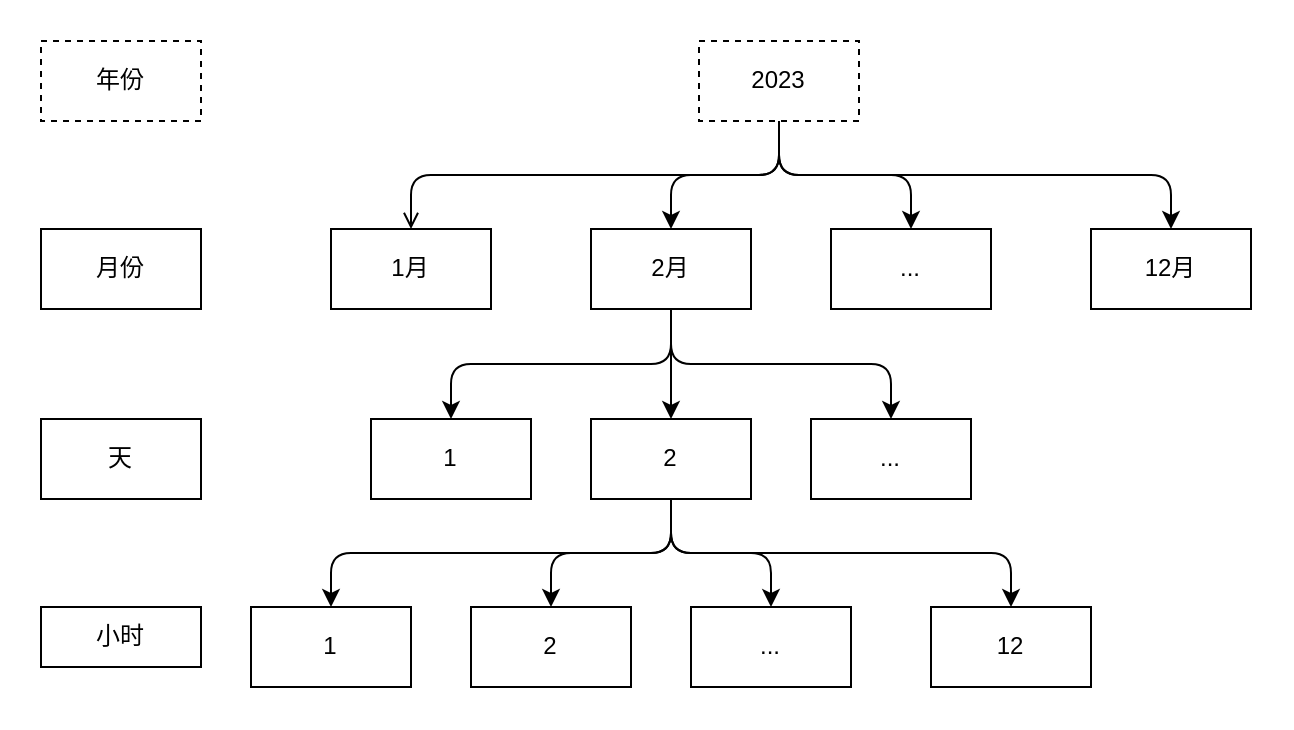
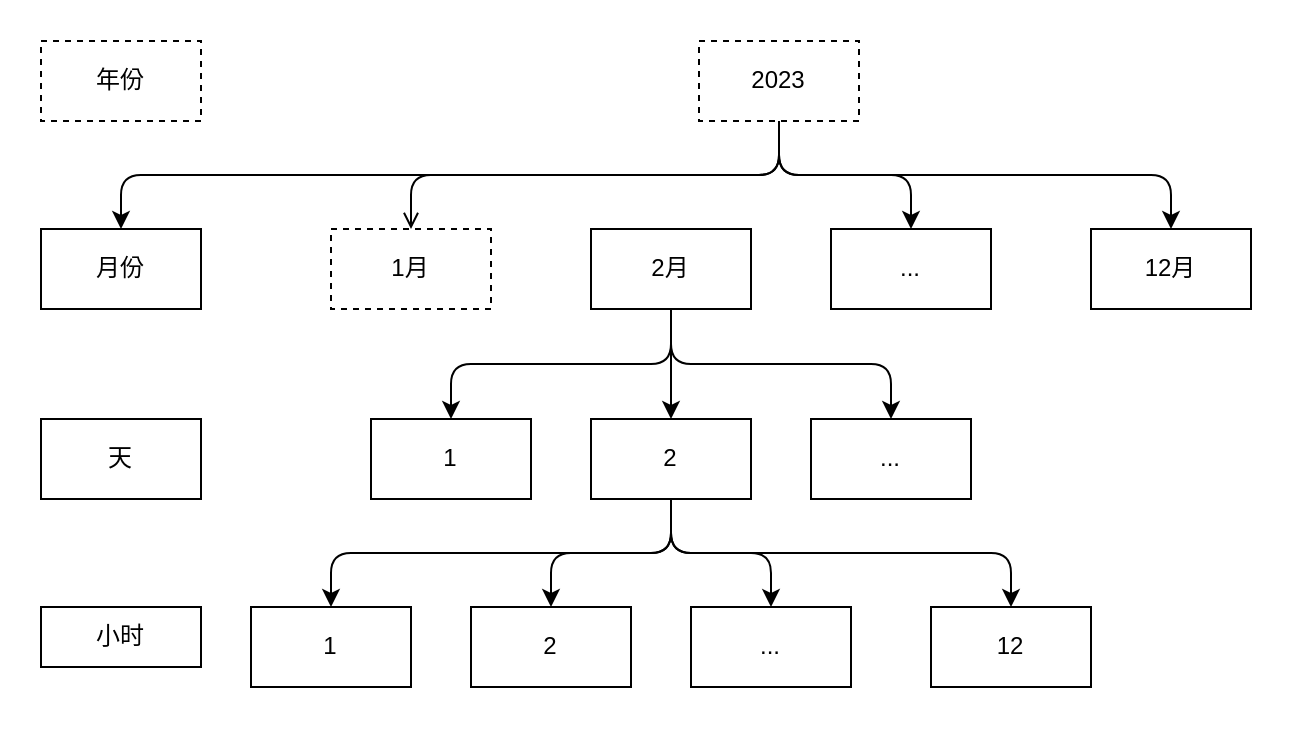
  <mxCell id="0" />
  <mxCell id="1" parent="0" />
- <mxCell id="2" value="1月" style="rounded=0;whiteSpace=wrap;html=1;" vertex="1" parent="1"><mxGeometry x="165" y="114" width="80" height="40" as="geometry" /></mxCell>
+ <mxCell id="2" value="1月" style="rounded=0;whiteSpace=wrap;html=1;dashed=1;" vertex="1" parent="1"><mxGeometry x="165" y="114" width="80" height="40" as="geometry" /></mxCell>
  <mxCell id="3" style="edgeStyle=orthogonalEdgeStyle;rounded=1;orthogonalLoop=1;jettySize=auto;html=1;exitX=0.5;exitY=1;exitDx=0;exitDy=0;curved=0;endArrow=open;" edge="1" parent="1" source="7" target="2"><mxGeometry relative="1" as="geometry" /></mxCell>
- <mxCell id="4" style="edgeStyle=orthogonalEdgeStyle;rounded=1;orthogonalLoop=1;jettySize=auto;html=1;exitX=0.5;exitY=1;exitDx=0;exitDy=0;entryX=0.5;entryY=0;entryDx=0;entryDy=0;curved=0;" edge="1" parent="1" source="7" target="11"><mxGeometry relative="1" as="geometry" /></mxCell>
+ <mxCell id="4" style="edgeStyle=orthogonalEdgeStyle;rounded=1;orthogonalLoop=1;jettySize=auto;html=1;exitX=0.5;exitY=1;exitDx=0;exitDy=0;curved=0;" edge="1" parent="1" source="7" target="26"><mxGeometry relative="1" as="geometry" /></mxCell>
  <mxCell id="5" style="edgeStyle=orthogonalEdgeStyle;rounded=1;orthogonalLoop=1;jettySize=auto;html=1;exitX=0.5;exitY=1;exitDx=0;exitDy=0;entryX=0.5;entryY=0;entryDx=0;entryDy=0;curved=0;" edge="1" parent="1" source="7" target="12"><mxGeometry relative="1" as="geometry" /></mxCell>
  <mxCell id="6" style="edgeStyle=orthogonalEdgeStyle;rounded=1;orthogonalLoop=1;jettySize=auto;html=1;exitX=0.5;exitY=1;exitDx=0;exitDy=0;entryX=0.5;entryY=0;entryDx=0;entryDy=0;curved=0;" edge="1" parent="1" source="7" target="13"><mxGeometry relative="1" as="geometry" /></mxCell>
  <mxCell id="7" value="2023" style="rounded=0;whiteSpace=wrap;html=1;dashed=1;" vertex="1" parent="1"><mxGeometry x="349" y="20" width="80" height="40" as="geometry" /></mxCell>
  <mxCell id="8" style="edgeStyle=orthogonalEdgeStyle;rounded=1;orthogonalLoop=1;jettySize=auto;html=1;exitX=0.5;exitY=1;exitDx=0;exitDy=0;entryX=0.5;entryY=0;entryDx=0;entryDy=0;curved=0;" edge="1" parent="1" source="11" target="14"><mxGeometry relative="1" as="geometry" /></mxCell>
  <mxCell id="9" style="edgeStyle=orthogonalEdgeStyle;rounded=1;orthogonalLoop=1;jettySize=auto;html=1;exitX=0.5;exitY=1;exitDx=0;exitDy=0;curved=0;" edge="1" parent="1" source="11" target="19"><mxGeometry relative="1" as="geometry" /></mxCell>
  <mxCell id="10" style="edgeStyle=orthogonalEdgeStyle;rounded=1;orthogonalLoop=1;jettySize=auto;html=1;exitX=0.5;exitY=1;exitDx=0;exitDy=0;entryX=0.5;entryY=0;entryDx=0;entryDy=0;curved=0;" edge="1" parent="1" source="11" target="20"><mxGeometry relative="1" as="geometry" /></mxCell>
  <mxCell id="11" value="2月" style="rounded=0;whiteSpace=wrap;html=1;" vertex="1" parent="1"><mxGeometry x="295" y="114" width="80" height="40" as="geometry" /></mxCell>
  <mxCell id="12" value="..." style="rounded=0;whiteSpace=wrap;html=1;" vertex="1" parent="1"><mxGeometry x="415" y="114" width="80" height="40" as="geometry" /></mxCell>
  <mxCell id="13" value="12月" style="rounded=0;whiteSpace=wrap;html=1;" vertex="1" parent="1"><mxGeometry x="545" y="114" width="80" height="40" as="geometry" /></mxCell>
  <mxCell id="14" value="1" style="rounded=0;whiteSpace=wrap;html=1;" vertex="1" parent="1"><mxGeometry x="185" y="209" width="80" height="40" as="geometry" /></mxCell>
  <mxCell id="15" style="edgeStyle=orthogonalEdgeStyle;rounded=1;orthogonalLoop=1;jettySize=auto;html=1;exitX=0.5;exitY=1;exitDx=0;exitDy=0;curved=0;" edge="1" parent="1" source="19" target="21"><mxGeometry relative="1" as="geometry" /></mxCell>
  <mxCell id="16" style="edgeStyle=orthogonalEdgeStyle;rounded=1;orthogonalLoop=1;jettySize=auto;html=1;exitX=0.5;exitY=1;exitDx=0;exitDy=0;entryX=0.5;entryY=0;entryDx=0;entryDy=0;curved=0;" edge="1" parent="1" source="19" target="22"><mxGeometry relative="1" as="geometry" /></mxCell>
  <mxCell id="17" style="edgeStyle=orthogonalEdgeStyle;rounded=1;orthogonalLoop=1;jettySize=auto;html=1;exitX=0.5;exitY=1;exitDx=0;exitDy=0;entryX=0.5;entryY=0;entryDx=0;entryDy=0;curved=0;" edge="1" parent="1" source="19" target="23"><mxGeometry relative="1" as="geometry" /></mxCell>
  <mxCell id="18" style="edgeStyle=orthogonalEdgeStyle;rounded=1;orthogonalLoop=1;jettySize=auto;html=1;exitX=0.5;exitY=1;exitDx=0;exitDy=0;entryX=0.5;entryY=0;entryDx=0;entryDy=0;curved=0;" edge="1" parent="1" source="19" target="24"><mxGeometry relative="1" as="geometry" /></mxCell>
  <mxCell id="19" value="2" style="rounded=0;whiteSpace=wrap;html=1;" vertex="1" parent="1"><mxGeometry x="295" y="209" width="80" height="40" as="geometry" /></mxCell>
  <mxCell id="20" value="..." style="rounded=0;whiteSpace=wrap;html=1;" vertex="1" parent="1"><mxGeometry x="405" y="209" width="80" height="40" as="geometry" /></mxCell>
  <mxCell id="21" value="1" style="rounded=0;whiteSpace=wrap;html=1;" vertex="1" parent="1"><mxGeometry x="125" y="303" width="80" height="40" as="geometry" /></mxCell>
  <mxCell id="22" value="2" style="rounded=0;whiteSpace=wrap;html=1;" vertex="1" parent="1"><mxGeometry x="235" y="303" width="80" height="40" as="geometry" /></mxCell>
  <mxCell id="23" value="..." style="rounded=0;whiteSpace=wrap;html=1;" vertex="1" parent="1"><mxGeometry x="345" y="303" width="80" height="40" as="geometry" /></mxCell>
  <mxCell id="24" value="12" style="rounded=0;whiteSpace=wrap;html=1;" vertex="1" parent="1"><mxGeometry x="465" y="303" width="80" height="40" as="geometry" /></mxCell>
  <mxCell id="25" value="年份" style="rounded=0;whiteSpace=wrap;html=1;dashed=1;" vertex="1" parent="1"><mxGeometry x="20" y="20" width="80" height="40" as="geometry" /></mxCell>
  <mxCell id="26" value="月份" style="rounded=0;whiteSpace=wrap;html=1;" vertex="1" parent="1"><mxGeometry x="20" y="114" width="80" height="40" as="geometry" /></mxCell>
  <mxCell id="27" value="天" style="rounded=0;whiteSpace=wrap;html=1;" vertex="1" parent="1"><mxGeometry x="20" y="209" width="80" height="40" as="geometry" /></mxCell>
  <mxCell id="28" value="小时" style="rounded=0;whiteSpace=wrap;html=1;" vertex="1" parent="1"><mxGeometry x="20" y="303" width="80" height="30" as="geometry" /></mxCell>
